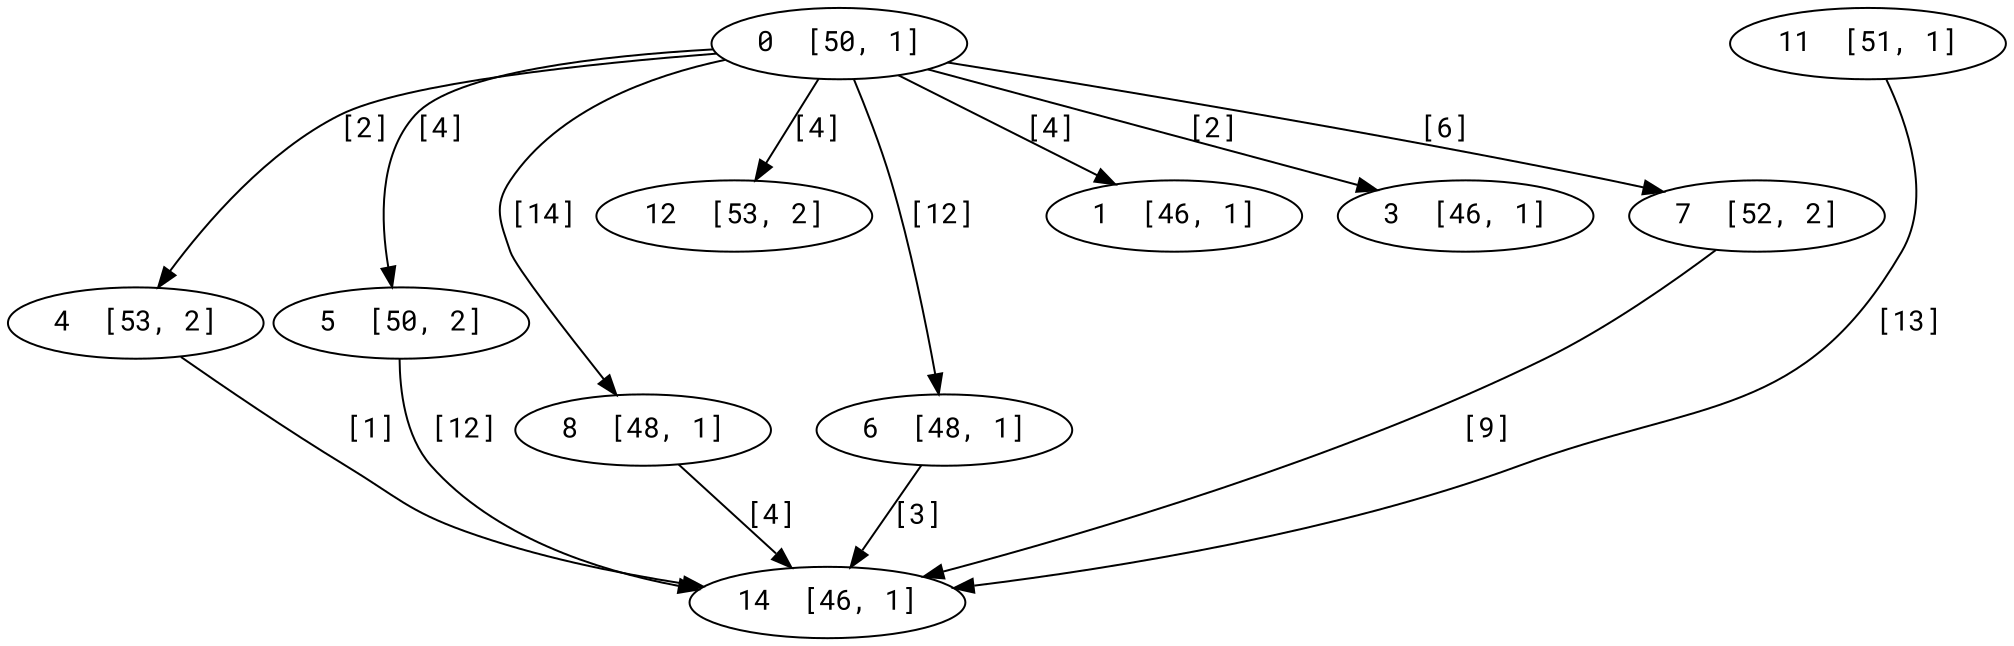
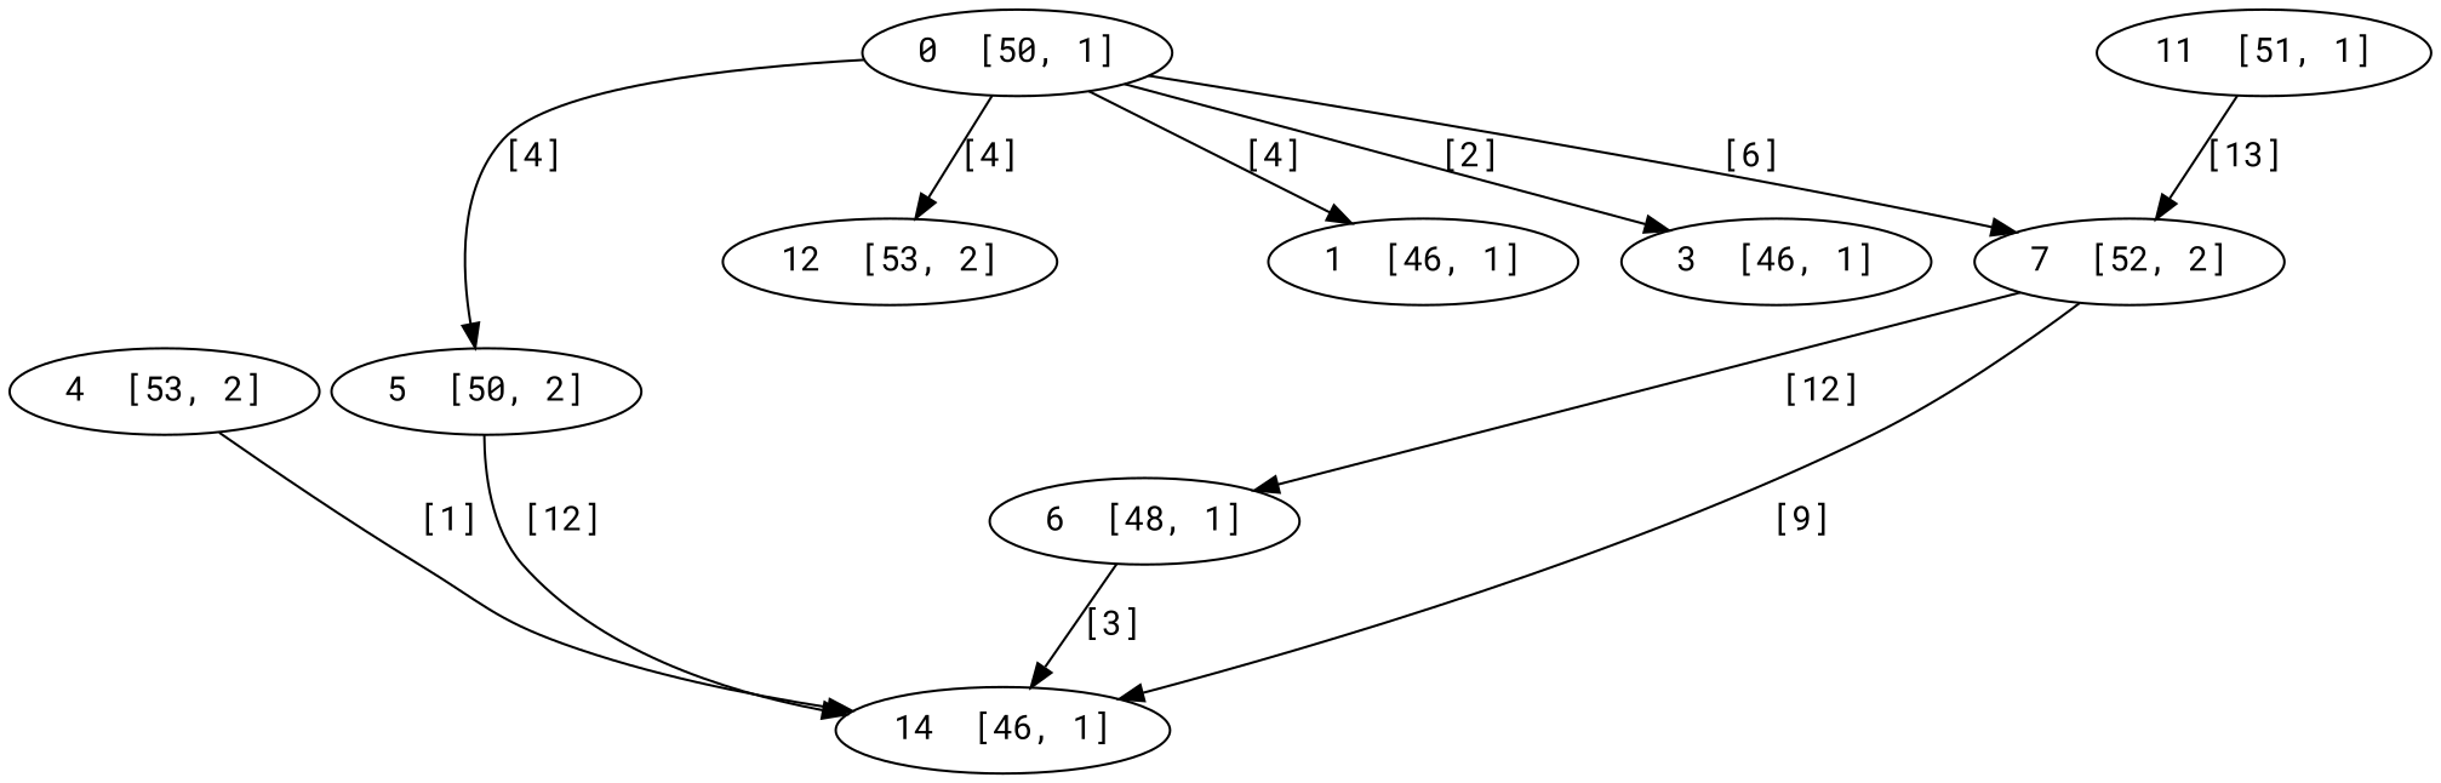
  digraph {
    fontname="Roboto Mono"
    node [fontname="Roboto Mono"]
    edge [fontname="Roboto Mono"]
    n1 [label="0  [50, 1]"]
    n2 [label="1  [46, 1]"]
    n3 [label="3  [46, 1]"]
    n4 [label="4  [53, 2]"]
    n5 [label="5  [50, 2]"]
    n6 [label="6  [48, 1]"]
    n7 [label="7  [52, 2]"]
-   n8 [label="8  [48, 1]"]
    n9 [label="12  [53, 2]"]
    n10 [label="14  [46, 1]"]
    n11 [label="11  [51, 1]"]
    n1 -> n2 [label="[4]"]
    n1 -> n3 [label="[2]"]
-   n1 -> n4 [label="[2]"]
    n1 -> n5 [label="[4]"]
-   n1 -> n6 [label="[12]"]
+   n7 -> n6 [label="[12]"]
    n1 -> n7 [label="[6]"]
-   n1 -> n8 [label="[14]"]
    n1 -> n9 [label="[4]"]
    n4 -> n10 [label="[1]"]
    n5 -> n10 [label="[12]"]
    n6 -> n10 [label="[3]"]
    n7 -> n10 [label="[9]"]
-   n8 -> n10 [label="[4]"]
-   n11 -> n10 [label="[13]"]
+   n11 -> n7 [label="[13]"]
  }
